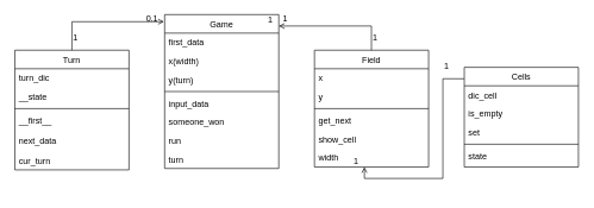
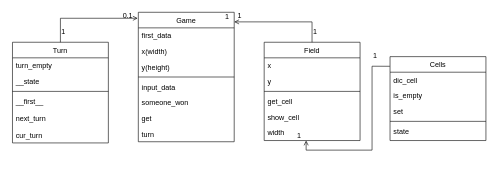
  <mxCell id="0" />
  <mxCell id="1" parent="0" />
  <mxCell id="2" value="Turn" style="swimlane;fontStyle=0;align=center;verticalAlign=top;childLayout=stackLayout;horizontal=1;startSize=26;horizontalStack=0;resizeParent=1;resizeLast=0;collapsible=1;marginBottom=0;rounded=0;shadow=0;strokeWidth=1;" parent="1" vertex="1"><mxGeometry x="20" y="70" width="160" height="168" as="geometry"><mxRectangle x="230" y="140" width="160" height="26" as="alternateBounds" /></mxGeometry></mxCell>
- <mxCell id="3" value="turn_dic" style="text;align=left;verticalAlign=top;spacingLeft=4;spacingRight=4;overflow=hidden;rotatable=0;points=[[0,0.5],[1,0.5]];portConstraint=eastwest;" parent="2" vertex="1"><mxGeometry y="26" width="160" height="26" as="geometry" /></mxCell>
+ <mxCell id="3" value="turn_empty" style="text;align=left;verticalAlign=top;spacingLeft=4;spacingRight=4;overflow=hidden;rotatable=0;points=[[0,0.5],[1,0.5]];portConstraint=eastwest;" parent="2" vertex="1"><mxGeometry y="26" width="160" height="26" as="geometry" /></mxCell>
  <mxCell id="4" value="__state" style="text;align=left;verticalAlign=top;spacingLeft=4;spacingRight=4;overflow=hidden;rotatable=0;points=[[0,0.5],[1,0.5]];portConstraint=eastwest;rounded=0;shadow=0;html=0;" parent="2" vertex="1"><mxGeometry y="52" width="160" height="26" as="geometry" /></mxCell>
  <mxCell id="5" value="" style="line;html=1;strokeWidth=1;align=left;verticalAlign=middle;spacingTop=-1;spacingLeft=3;spacingRight=3;rotatable=0;labelPosition=right;points=[];portConstraint=eastwest;" parent="2" vertex="1"><mxGeometry y="78" width="160" height="8" as="geometry" /></mxCell>
  <mxCell id="6" value="__first__" style="text;align=left;verticalAlign=top;spacingLeft=4;spacingRight=4;overflow=hidden;rotatable=0;points=[[0,0.5],[1,0.5]];portConstraint=eastwest;" parent="2" vertex="1"><mxGeometry y="86" width="160" height="28" as="geometry" /></mxCell>
- <mxCell id="7" value="next_data" style="text;align=left;verticalAlign=top;spacingLeft=4;spacingRight=4;overflow=hidden;rotatable=0;points=[[0,0.5],[1,0.5]];portConstraint=eastwest;" vertex="1" parent="2"><mxGeometry y="114" width="160" height="28" as="geometry" /></mxCell>
+ <mxCell id="7" value="next_turn" style="text;align=left;verticalAlign=top;spacingLeft=4;spacingRight=4;overflow=hidden;rotatable=0;points=[[0,0.5],[1,0.5]];portConstraint=eastwest;" vertex="1" parent="2"><mxGeometry y="114" width="160" height="28" as="geometry" /></mxCell>
  <mxCell id="8" value="cur_turn" style="text;align=left;verticalAlign=top;spacingLeft=4;spacingRight=4;overflow=hidden;rotatable=0;points=[[0,0.5],[1,0.5]];portConstraint=eastwest;rounded=0;shadow=0;html=0;" vertex="1" parent="2"><mxGeometry y="142" width="160" height="26" as="geometry" /></mxCell>
  <mxCell id="9" value="Cells" style="swimlane;fontStyle=0;align=center;verticalAlign=top;childLayout=stackLayout;horizontal=1;startSize=26;horizontalStack=0;resizeParent=1;resizeLast=0;collapsible=1;marginBottom=0;rounded=0;shadow=0;strokeWidth=1;" parent="1" vertex="1"><mxGeometry x="650" y="94" width="160" height="140" as="geometry"><mxRectangle x="550" y="140" width="160" height="26" as="alternateBounds" /></mxGeometry></mxCell>
  <mxCell id="10" value="dic_cell" style="text;align=left;verticalAlign=top;spacingLeft=4;spacingRight=4;overflow=hidden;rotatable=0;points=[[0,0.5],[1,0.5]];portConstraint=eastwest;" parent="9" vertex="1"><mxGeometry y="26" width="160" height="26" as="geometry" /></mxCell>
  <mxCell id="11" value="is_empty" style="text;align=left;verticalAlign=top;spacingLeft=4;spacingRight=4;overflow=hidden;rotatable=0;points=[[0,0.5],[1,0.5]];portConstraint=eastwest;" parent="9" vertex="1"><mxGeometry y="52" width="160" height="26" as="geometry" /></mxCell>
  <mxCell id="12" value="set" style="text;align=left;verticalAlign=top;spacingLeft=4;spacingRight=4;overflow=hidden;rotatable=0;points=[[0,0.5],[1,0.5]];portConstraint=eastwest;" parent="9" vertex="1"><mxGeometry y="78" width="160" height="26" as="geometry" /></mxCell>
  <mxCell id="13" value="" style="line;html=1;strokeWidth=1;align=left;verticalAlign=middle;spacingTop=-1;spacingLeft=3;spacingRight=3;rotatable=0;labelPosition=right;points=[];portConstraint=eastwest;" parent="9" vertex="1"><mxGeometry y="104" width="160" height="8" as="geometry" /></mxCell>
  <mxCell id="14" value="state" style="text;align=left;verticalAlign=top;spacingLeft=4;spacingRight=4;overflow=hidden;rotatable=0;points=[[0,0.5],[1,0.5]];portConstraint=eastwest;" parent="9" vertex="1"><mxGeometry y="112" width="160" height="26" as="geometry" /></mxCell>
  <mxCell id="15" value="" style="endArrow=open;shadow=0;strokeWidth=1;rounded=0;endFill=1;edgeStyle=elbowEdgeStyle;elbow=vertical;exitX=0.5;exitY=0;exitDx=0;exitDy=0;" parent="1" source="2" edge="1"><mxGeometry x="0.5" y="41" relative="1" as="geometry"><mxPoint x="110" y="90" as="sourcePoint" /><mxPoint x="229" y="30" as="targetPoint" /><mxPoint x="-40" y="32" as="offset" /><Array as="points"><mxPoint x="180" y="30" /><mxPoint x="170" y="39" /></Array></mxGeometry></mxCell>
  <mxCell id="16" value="1" style="resizable=0;align=left;verticalAlign=bottom;labelBackgroundColor=none;fontSize=12;" parent="15" connectable="0" vertex="1"><mxGeometry x="-1" relative="1" as="geometry"><mxPoint y="-10" as="offset" /></mxGeometry></mxCell>
  <mxCell id="17" value="0.1" style="resizable=0;align=right;verticalAlign=bottom;labelBackgroundColor=none;fontSize=12;" parent="15" connectable="0" vertex="1"><mxGeometry x="1" relative="1" as="geometry"><mxPoint x="-7" y="4" as="offset" /></mxGeometry></mxCell>
  <mxCell id="18" value="Field" style="swimlane;fontStyle=0;align=center;verticalAlign=top;childLayout=stackLayout;horizontal=1;startSize=26;horizontalStack=0;resizeParent=1;resizeLast=0;collapsible=1;marginBottom=0;rounded=0;shadow=0;strokeWidth=1;" parent="1" vertex="1"><mxGeometry x="440" y="70" width="160" height="164" as="geometry"><mxRectangle x="550" y="140" width="160" height="26" as="alternateBounds" /></mxGeometry></mxCell>
  <mxCell id="19" value="x" style="text;align=left;verticalAlign=top;spacingLeft=4;spacingRight=4;overflow=hidden;rotatable=0;points=[[0,0.5],[1,0.5]];portConstraint=eastwest;" parent="18" vertex="1"><mxGeometry y="26" width="160" height="26" as="geometry" /></mxCell>
  <mxCell id="20" value="y" style="text;align=left;verticalAlign=top;spacingLeft=4;spacingRight=4;overflow=hidden;rotatable=0;points=[[0,0.5],[1,0.5]];portConstraint=eastwest;" parent="18" vertex="1"><mxGeometry y="52" width="160" height="26" as="geometry" /></mxCell>
  <mxCell id="21" value="" style="line;html=1;strokeWidth=1;align=left;verticalAlign=middle;spacingTop=-1;spacingLeft=3;spacingRight=3;rotatable=0;labelPosition=right;points=[];portConstraint=eastwest;" parent="18" vertex="1"><mxGeometry y="78" width="160" height="8" as="geometry" /></mxCell>
- <mxCell id="22" value="get_next" style="text;align=left;verticalAlign=top;spacingLeft=4;spacingRight=4;overflow=hidden;rotatable=0;points=[[0,0.5],[1,0.5]];portConstraint=eastwest;" parent="18" vertex="1"><mxGeometry y="86" width="160" height="26" as="geometry" /></mxCell>
+ <mxCell id="22" value="get_cell" style="text;align=left;verticalAlign=top;spacingLeft=4;spacingRight=4;overflow=hidden;rotatable=0;points=[[0,0.5],[1,0.5]];portConstraint=eastwest;" parent="18" vertex="1"><mxGeometry y="86" width="160" height="26" as="geometry" /></mxCell>
  <mxCell id="23" value="show_cell" style="text;align=left;verticalAlign=top;spacingLeft=4;spacingRight=4;overflow=hidden;rotatable=0;points=[[0,0.5],[1,0.5]];portConstraint=eastwest;" parent="18" vertex="1"><mxGeometry y="112" width="160" height="26" as="geometry" /></mxCell>
  <mxCell id="24" value="width" style="text;align=left;verticalAlign=top;spacingLeft=4;spacingRight=4;overflow=hidden;rotatable=0;points=[[0,0.5],[1,0.5]];portConstraint=eastwest;" vertex="1" parent="18"><mxGeometry y="138" width="160" height="26" as="geometry" /></mxCell>
  <mxCell id="25" value="Game" style="swimlane;fontStyle=0;align=center;verticalAlign=top;childLayout=stackLayout;horizontal=1;startSize=26;horizontalStack=0;resizeParent=1;resizeLast=0;collapsible=1;marginBottom=0;rounded=0;shadow=0;strokeWidth=1;" parent="1" vertex="1"><mxGeometry x="230" y="20" width="160" height="216" as="geometry"><mxRectangle x="550" y="140" width="160" height="26" as="alternateBounds" /></mxGeometry></mxCell>
  <mxCell id="26" value="first_data" style="text;align=left;verticalAlign=top;spacingLeft=4;spacingRight=4;overflow=hidden;rotatable=0;points=[[0,0.5],[1,0.5]];portConstraint=eastwest;" parent="25" vertex="1"><mxGeometry y="26" width="160" height="26" as="geometry" /></mxCell>
  <mxCell id="27" value="x(width)" style="text;align=left;verticalAlign=top;spacingLeft=4;spacingRight=4;overflow=hidden;rotatable=0;points=[[0,0.5],[1,0.5]];portConstraint=eastwest;" parent="25" vertex="1"><mxGeometry y="52" width="160" height="26" as="geometry" /></mxCell>
- <mxCell id="28" value="y(turn)" style="text;align=left;verticalAlign=top;spacingLeft=4;spacingRight=4;overflow=hidden;rotatable=0;points=[[0,0.5],[1,0.5]];portConstraint=eastwest;" parent="25" vertex="1"><mxGeometry y="78" width="160" height="26" as="geometry" /></mxCell>
+ <mxCell id="28" value="y(height)" style="text;align=left;verticalAlign=top;spacingLeft=4;spacingRight=4;overflow=hidden;rotatable=0;points=[[0,0.5],[1,0.5]];portConstraint=eastwest;" parent="25" vertex="1"><mxGeometry y="78" width="160" height="26" as="geometry" /></mxCell>
  <mxCell id="29" value="" style="line;html=1;strokeWidth=1;align=left;verticalAlign=middle;spacingTop=-1;spacingLeft=3;spacingRight=3;rotatable=0;labelPosition=right;points=[];portConstraint=eastwest;" parent="25" vertex="1"><mxGeometry y="104" width="160" height="8" as="geometry" /></mxCell>
  <mxCell id="30" value="input_data" style="text;align=left;verticalAlign=top;spacingLeft=4;spacingRight=4;overflow=hidden;rotatable=0;points=[[0,0.5],[1,0.5]];portConstraint=eastwest;" parent="25" vertex="1"><mxGeometry y="112" width="160" height="26" as="geometry" /></mxCell>
  <mxCell id="31" value="someone_won" style="text;align=left;verticalAlign=top;spacingLeft=4;spacingRight=4;overflow=hidden;rotatable=0;points=[[0,0.5],[1,0.5]];portConstraint=eastwest;" parent="25" vertex="1"><mxGeometry y="138" width="160" height="26" as="geometry" /></mxCell>
- <mxCell id="32" value="run" style="text;align=left;verticalAlign=top;spacingLeft=4;spacingRight=4;overflow=hidden;rotatable=0;points=[[0,0.5],[1,0.5]];portConstraint=eastwest;" parent="25" vertex="1"><mxGeometry y="164" width="160" height="26" as="geometry" /></mxCell>
+ <mxCell id="32" value="get" style="text;align=left;verticalAlign=top;spacingLeft=4;spacingRight=4;overflow=hidden;rotatable=0;points=[[0,0.5],[1,0.5]];portConstraint=eastwest;" parent="25" vertex="1"><mxGeometry y="164" width="160" height="26" as="geometry" /></mxCell>
  <mxCell id="33" value="turn" style="text;align=left;verticalAlign=top;spacingLeft=4;spacingRight=4;overflow=hidden;rotatable=0;points=[[0,0.5],[1,0.5]];portConstraint=eastwest;" parent="25" vertex="1"><mxGeometry y="190" width="160" height="26" as="geometry" /></mxCell>
  <mxCell id="34" value="1" style="resizable=0;align=left;verticalAlign=bottom;labelBackgroundColor=none;fontSize=12;" connectable="0" vertex="1" parent="1"><mxGeometry x="520" y="70" as="geometry"><mxPoint x="-126" y="-36" as="offset" /></mxGeometry></mxCell>
  <mxCell id="35" value="" style="endArrow=open;shadow=0;strokeWidth=1;rounded=0;endFill=1;edgeStyle=elbowEdgeStyle;elbow=vertical;" edge="1" parent="1" target="24"><mxGeometry x="0.5" y="41" relative="1" as="geometry"><mxPoint x="620" y="110" as="sourcePoint" /><mxPoint x="610" y="210" as="targetPoint" /><mxPoint x="-40" y="32" as="offset" /><Array as="points"><mxPoint x="510" y="250" /><mxPoint x="570" y="260" /><mxPoint x="600" y="270" /></Array></mxGeometry></mxCell>
  <mxCell id="36" value="1" style="resizable=0;align=left;verticalAlign=bottom;labelBackgroundColor=none;fontSize=12;" connectable="0" vertex="1" parent="35"><mxGeometry x="-1" relative="1" as="geometry"><mxPoint y="-9.05" as="offset" /></mxGeometry></mxCell>
  <mxCell id="37" value="1" style="resizable=0;align=right;verticalAlign=bottom;labelBackgroundColor=none;fontSize=12;" connectable="0" vertex="1" parent="35"><mxGeometry x="1" relative="1" as="geometry"><mxPoint x="-7" y="0.12" as="offset" /></mxGeometry></mxCell>
  <mxCell id="38" value="" style="endArrow=open;shadow=0;strokeWidth=1;rounded=0;endFill=1;edgeStyle=elbowEdgeStyle;elbow=vertical;entryX=1.001;entryY=0.073;entryDx=0;entryDy=0;entryPerimeter=0;exitX=0.5;exitY=0;exitDx=0;exitDy=0;" edge="1" parent="1"><mxGeometry x="0.5" y="41" relative="1" as="geometry"><mxPoint x="519.84" y="70" as="sourcePoint" /><mxPoint x="390" y="35.768" as="targetPoint" /><mxPoint x="-40" y="32" as="offset" /><Array as="points"><mxPoint x="459.84" y="36" /></Array></mxGeometry></mxCell>
  <mxCell id="39" value="1" style="resizable=0;align=left;verticalAlign=bottom;labelBackgroundColor=none;fontSize=12;" connectable="0" vertex="1" parent="38"><mxGeometry x="-1" relative="1" as="geometry"><mxPoint y="-9.05" as="offset" /></mxGeometry></mxCell>
  <mxCell id="40" value="1" style="resizable=0;align=right;verticalAlign=bottom;labelBackgroundColor=none;fontSize=12;" connectable="0" vertex="1" parent="38"><mxGeometry x="1" relative="1" as="geometry"><mxPoint x="-7" y="0.12" as="offset" /></mxGeometry></mxCell>
  <mxCell id="41" value="" style="endArrow=none;html=1;entryX=-0.002;entryY=0.115;entryDx=0;entryDy=0;entryPerimeter=0;" edge="1" parent="1" target="9"><mxGeometry width="50" height="50" relative="1" as="geometry"><mxPoint x="620" y="110" as="sourcePoint" /><mxPoint x="650" y="111" as="targetPoint" /></mxGeometry></mxCell>
